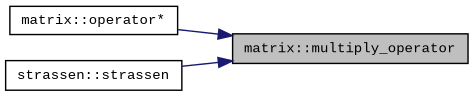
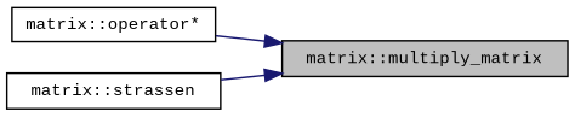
  digraph {
    fontname="Liberation Mono"
    rankdir=RL
    node [color=black fillcolor=white fontname="Liberation Mono" fontsize=10 shape=record style=filled]
    edge [color=midnightblue dir=back fontname="Liberation Mono" fontsize=10 labelfontname=Helvetica labelfontsize=10 style=solid]
-   n1 [fillcolor=grey75 fontcolor=black height=0.2 label="matrix::multiply_operator" width=0.4]
+   n1 [fillcolor=grey75 fontcolor=black height=0.2 label="matrix::multiply_matrix" width=0.4]
    n2 [height=0.2 label="matrix::operator*" width=0.4]
-   n3 [height=0.2 label="strassen::strassen" width=0.4]
+   n3 [height=0.2 label="matrix::strassen" width=0.4]
    n1 -> n2
    n1 -> n3
  }
